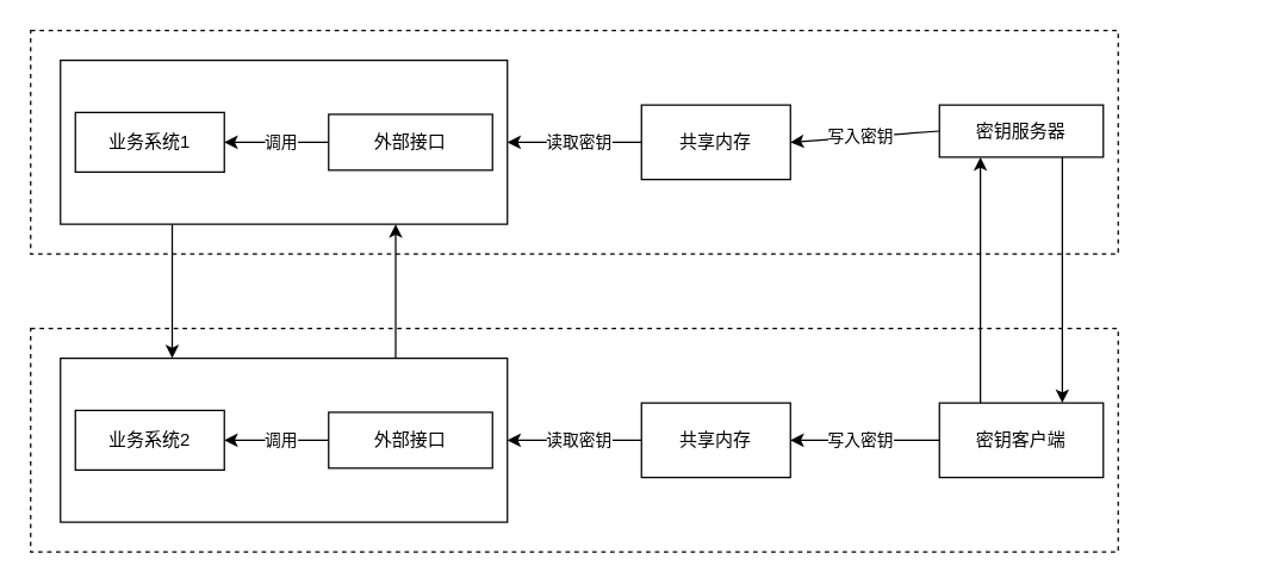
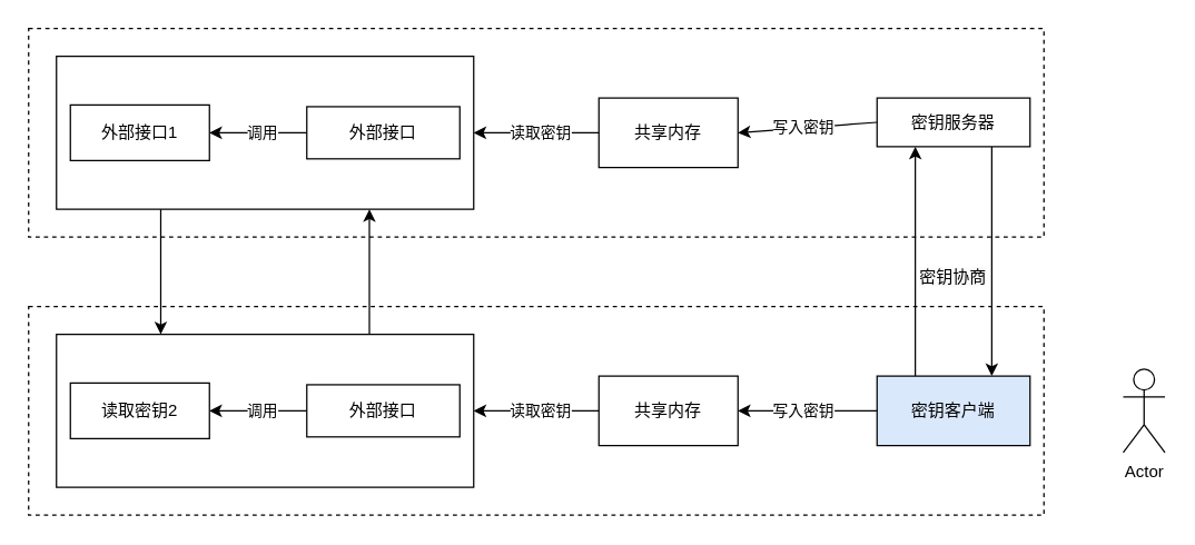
  <mxCell id="0" />
  <mxCell id="1" parent="0" />
  <mxCell id="2" value="" style="rounded=0;whiteSpace=wrap;html=1;fillColor=none;dashed=1;" vertex="1" parent="1"><mxGeometry x="20" y="20" width="730" height="150" as="geometry" /></mxCell>
  <mxCell id="3" style="edgeStyle=orthogonalEdgeStyle;rounded=0;orthogonalLoop=1;jettySize=auto;html=1;exitX=0.25;exitY=1;exitDx=0;exitDy=0;entryX=0.25;entryY=0;entryDx=0;entryDy=0;" edge="1" parent="1" source="4" target="18"><mxGeometry relative="1" as="geometry" /></mxCell>
  <mxCell id="4" value="" style="rounded=0;whiteSpace=wrap;html=1;" vertex="1" parent="1"><mxGeometry x="40" y="40" width="300" height="110" as="geometry" /></mxCell>
- <mxCell id="5" value="业务系统1" style="rounded=0;whiteSpace=wrap;html=1;" vertex="1" parent="1"><mxGeometry x="50" y="75" width="100" height="40" as="geometry" /></mxCell>
+ <mxCell id="5" value="外部接口1" style="rounded=0;whiteSpace=wrap;html=1;" vertex="1" parent="1"><mxGeometry x="50" y="75" width="100" height="40" as="geometry" /></mxCell>
  <mxCell id="6" value="外部接口" style="rounded=0;whiteSpace=wrap;html=1;" vertex="1" parent="1"><mxGeometry x="220" y="76.25" width="110" height="37.5" as="geometry" /></mxCell>
  <mxCell id="7" value="" style="endArrow=classic;html=1;rounded=0;entryX=1;entryY=0.5;entryDx=0;entryDy=0;exitX=0;exitY=0.5;exitDx=0;exitDy=0;" edge="1" parent="1" source="6" target="5"><mxGeometry width="50" height="50" relative="1" as="geometry"><mxPoint x="370" y="230" as="sourcePoint" /><mxPoint x="200" y="220" as="targetPoint" /></mxGeometry></mxCell>
  <mxCell id="8" value="调用" style="edgeLabel;html=1;align=center;verticalAlign=middle;resizable=0;points=[];" vertex="1" connectable="0" parent="7"><mxGeometry x="-0.051" y="-1" relative="1" as="geometry"><mxPoint as="offset" /></mxGeometry></mxCell>
  <mxCell id="9" value="共享内存" style="rounded=0;whiteSpace=wrap;html=1;" vertex="1" parent="1"><mxGeometry x="430" y="70" width="100" height="50" as="geometry" /></mxCell>
  <mxCell id="10" value="" style="endArrow=classic;html=1;rounded=0;entryX=1;entryY=0.5;entryDx=0;entryDy=0;exitX=0;exitY=0.5;exitDx=0;exitDy=0;" edge="1" parent="1" source="9" target="4"><mxGeometry width="50" height="50" relative="1" as="geometry"><mxPoint x="430" y="350" as="sourcePoint" /><mxPoint x="350" y="270" as="targetPoint" /></mxGeometry></mxCell>
  <mxCell id="11" value="读取密钥" style="edgeLabel;html=1;align=center;verticalAlign=middle;resizable=0;points=[];" vertex="1" connectable="0" parent="10"><mxGeometry x="-0.04" y="-1" relative="1" as="geometry"><mxPoint as="offset" /></mxGeometry></mxCell>
  <mxCell id="12" style="edgeStyle=orthogonalEdgeStyle;rounded=0;orthogonalLoop=1;jettySize=auto;html=1;exitX=0.75;exitY=1;exitDx=0;exitDy=0;entryX=0.75;entryY=0;entryDx=0;entryDy=0;" edge="1" parent="1" source="13" target="27"><mxGeometry relative="1" as="geometry" /></mxCell>
  <mxCell id="13" value="密钥服务器" style="rounded=0;whiteSpace=wrap;html=1;" vertex="1" parent="1"><mxGeometry x="630" y="70" width="110" height="35" as="geometry" /></mxCell>
  <mxCell id="14" value="" style="endArrow=classic;html=1;rounded=0;entryX=1;entryY=0.5;entryDx=0;entryDy=0;exitX=0;exitY=0.5;exitDx=0;exitDy=0;" edge="1" parent="1" source="13" target="9"><mxGeometry width="50" height="50" relative="1" as="geometry"><mxPoint x="370" y="230" as="sourcePoint" /><mxPoint x="420" y="180" as="targetPoint" /></mxGeometry></mxCell>
  <mxCell id="15" value="写入密钥" style="edgeLabel;html=1;align=center;verticalAlign=middle;resizable=0;points=[];" vertex="1" connectable="0" parent="14"><mxGeometry x="0.071" y="-1" relative="1" as="geometry"><mxPoint as="offset" /></mxGeometry></mxCell>
  <mxCell id="16" value="" style="rounded=0;whiteSpace=wrap;html=1;fillColor=none;dashed=1;" vertex="1" parent="1"><mxGeometry x="20" y="220" width="730" height="150" as="geometry" /></mxCell>
  <mxCell id="17" style="edgeStyle=orthogonalEdgeStyle;rounded=0;orthogonalLoop=1;jettySize=auto;html=1;exitX=0.75;exitY=0;exitDx=0;exitDy=0;entryX=0.75;entryY=1;entryDx=0;entryDy=0;" edge="1" parent="1" source="18" target="4"><mxGeometry relative="1" as="geometry" /></mxCell>
  <mxCell id="18" value="" style="rounded=0;whiteSpace=wrap;html=1;" vertex="1" parent="1"><mxGeometry x="40" y="240" width="300" height="110" as="geometry" /></mxCell>
- <mxCell id="19" value="业务系统2" style="rounded=0;whiteSpace=wrap;html=1;" vertex="1" parent="1"><mxGeometry x="50" y="275" width="100" height="40" as="geometry" /></mxCell>
+ <mxCell id="19" value="读取密钥2" style="rounded=0;whiteSpace=wrap;html=1;" vertex="1" parent="1"><mxGeometry x="50" y="275" width="100" height="40" as="geometry" /></mxCell>
  <mxCell id="20" value="外部接口" style="rounded=0;whiteSpace=wrap;html=1;" vertex="1" parent="1"><mxGeometry x="220" y="276.25" width="110" height="37.5" as="geometry" /></mxCell>
  <mxCell id="21" value="" style="endArrow=classic;html=1;rounded=0;entryX=1;entryY=0.5;entryDx=0;entryDy=0;exitX=0;exitY=0.5;exitDx=0;exitDy=0;" edge="1" parent="1" source="20" target="19"><mxGeometry width="50" height="50" relative="1" as="geometry"><mxPoint x="370" y="430" as="sourcePoint" /><mxPoint x="200" y="420" as="targetPoint" /></mxGeometry></mxCell>
  <mxCell id="22" value="调用" style="edgeLabel;html=1;align=center;verticalAlign=middle;resizable=0;points=[];" vertex="1" connectable="0" parent="21"><mxGeometry x="-0.051" y="-1" relative="1" as="geometry"><mxPoint as="offset" /></mxGeometry></mxCell>
  <mxCell id="23" value="共享内存" style="rounded=0;whiteSpace=wrap;html=1;" vertex="1" parent="1"><mxGeometry x="430" y="270" width="100" height="50" as="geometry" /></mxCell>
  <mxCell id="24" value="" style="endArrow=classic;html=1;rounded=0;entryX=1;entryY=0.5;entryDx=0;entryDy=0;exitX=0;exitY=0.5;exitDx=0;exitDy=0;" edge="1" parent="1" source="23" target="18"><mxGeometry width="50" height="50" relative="1" as="geometry"><mxPoint x="430" y="550" as="sourcePoint" /><mxPoint x="350" y="470" as="targetPoint" /></mxGeometry></mxCell>
  <mxCell id="25" value="读取密钥" style="edgeLabel;html=1;align=center;verticalAlign=middle;resizable=0;points=[];" vertex="1" connectable="0" parent="24"><mxGeometry x="-0.04" y="-1" relative="1" as="geometry"><mxPoint as="offset" /></mxGeometry></mxCell>
  <mxCell id="26" style="edgeStyle=orthogonalEdgeStyle;rounded=0;orthogonalLoop=1;jettySize=auto;html=1;exitX=0.25;exitY=0;exitDx=0;exitDy=0;entryX=0.25;entryY=1;entryDx=0;entryDy=0;" edge="1" parent="1" source="27" target="13"><mxGeometry relative="1" as="geometry" /></mxCell>
- <mxCell id="27" value="密钥客户端" style="rounded=0;whiteSpace=wrap;html=1;" vertex="1" parent="1"><mxGeometry x="630" y="270" width="110" height="50" as="geometry" /></mxCell>
+ <mxCell id="27" value="密钥客户端" style="rounded=0;whiteSpace=wrap;html=1;fillColor=#dae8fc;" vertex="1" parent="1"><mxGeometry x="630" y="270" width="110" height="50" as="geometry" /></mxCell>
  <mxCell id="28" value="" style="endArrow=classic;html=1;rounded=0;entryX=1;entryY=0.5;entryDx=0;entryDy=0;exitX=0;exitY=0.5;exitDx=0;exitDy=0;" edge="1" parent="1" source="27" target="23"><mxGeometry width="50" height="50" relative="1" as="geometry"><mxPoint x="370" y="430" as="sourcePoint" /><mxPoint x="420" y="380" as="targetPoint" /></mxGeometry></mxCell>
  <mxCell id="29" value="写入密钥" style="edgeLabel;html=1;align=center;verticalAlign=middle;resizable=0;points=[];" vertex="1" connectable="0" parent="28"><mxGeometry x="0.071" y="-1" relative="1" as="geometry"><mxPoint as="offset" /></mxGeometry></mxCell>
+ <mxCell id="30" value="&lt;span style=&quot;color: rgb(0, 0, 0); font-family: Helvetica; font-size: 12px; font-style: normal; font-variant-ligatures: normal; font-variant-caps: normal; font-weight: 400; letter-spacing: normal; orphans: 2; text-indent: 0px; text-transform: none; widows: 2; word-spacing: 0px; -webkit-text-stroke-width: 0px; white-space: normal; background-color: rgb(251, 251, 251); text-decoration-thickness: initial; text-decoration-style: initial; text-decoration-color: initial; float: none; display: inline !important;&quot;&gt;密钥协商&lt;/span&gt;" style="text;whiteSpace=wrap;html=1;align=center;" vertex="1" parent="1"><mxGeometry x="655" y="185" width="60" height="25" as="geometry" /></mxCell>
+ <mxCell id="31" value="Actor" style="shape=umlActor;verticalLabelPosition=bottom;verticalAlign=top;html=1;outlineConnect=0;" vertex="1" parent="1"><mxGeometry x="807" y="265" width="30" height="60" as="geometry" /></mxCell>
